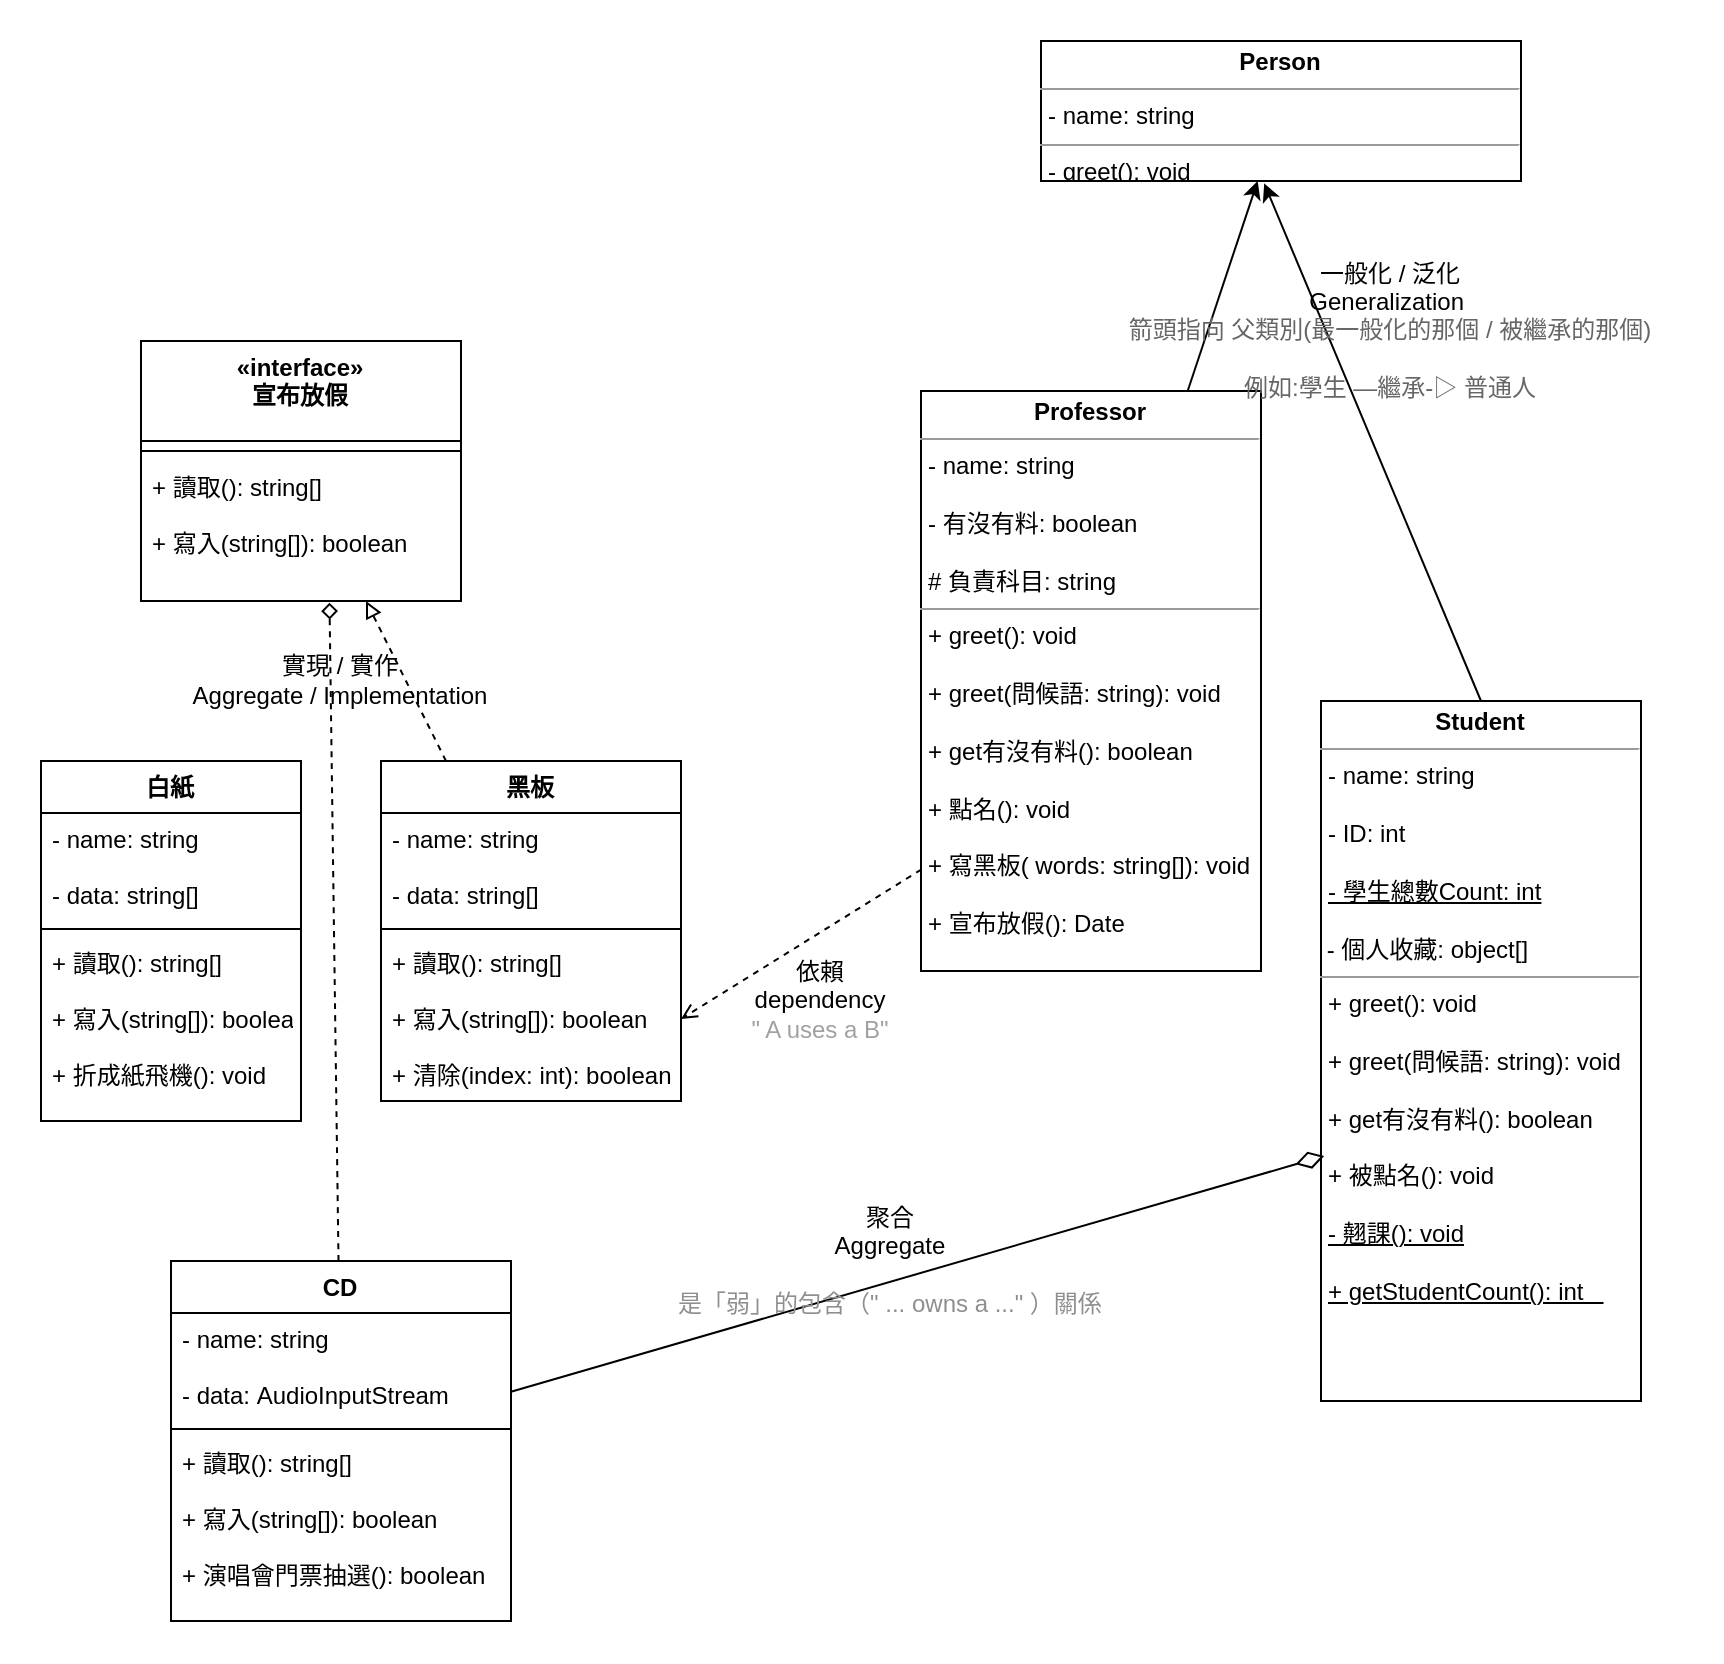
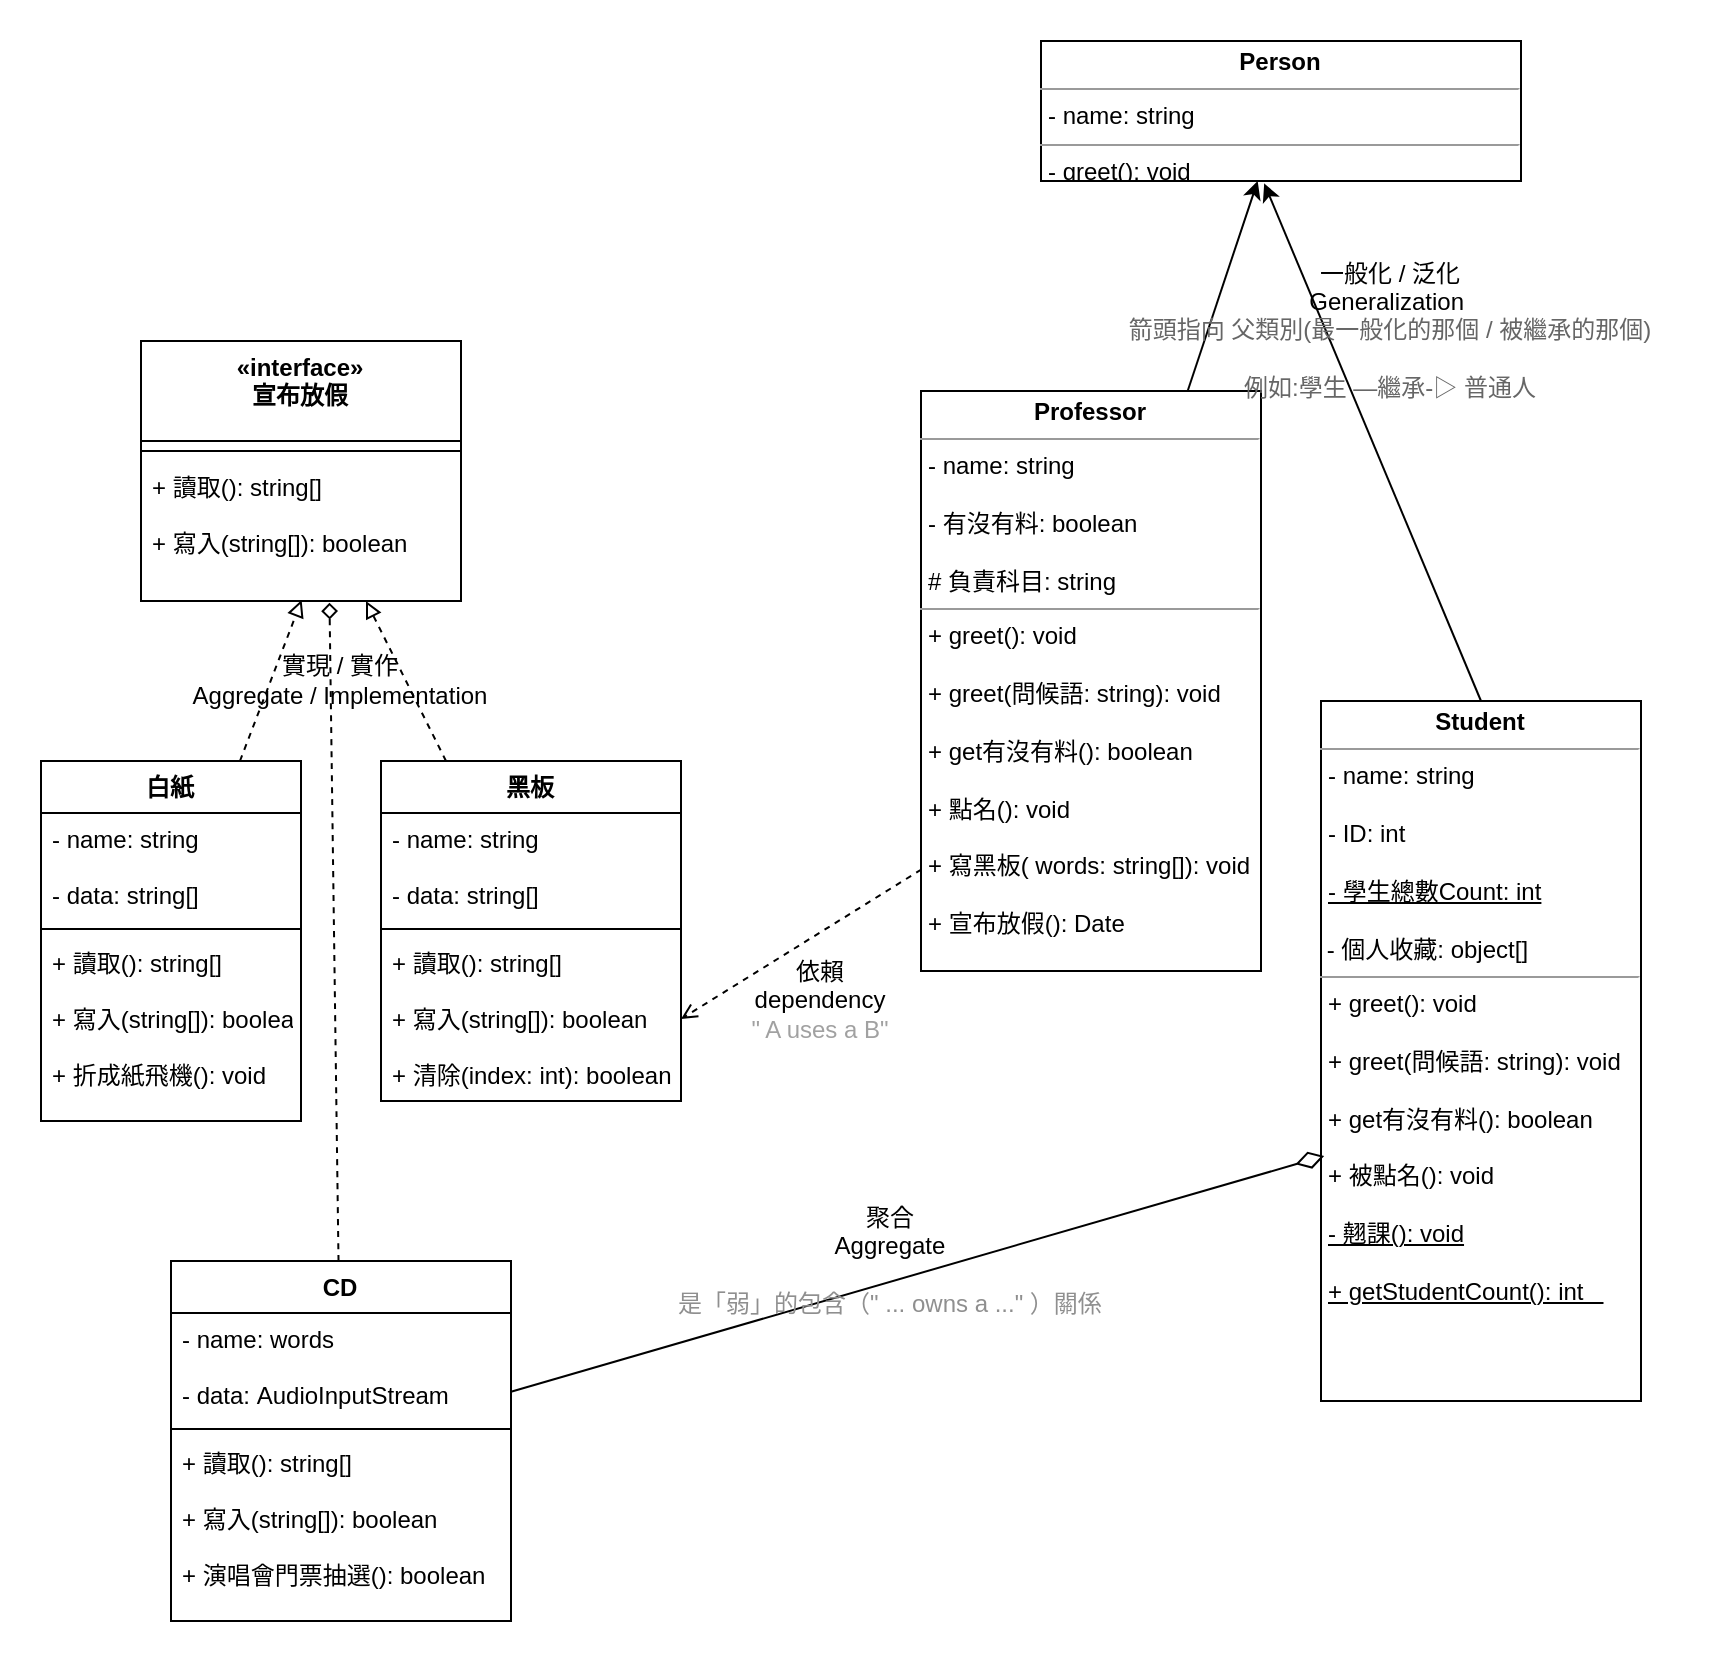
  <mxCell id="0" />
  <mxCell id="1" parent="0" />
  <mxCell id="2" value="&lt;p style=&quot;margin: 0px ; margin-top: 4px ; text-align: center&quot;&gt;&lt;b&gt;Person&lt;/b&gt;&lt;/p&gt;&lt;hr size=&quot;1&quot;&gt;&lt;p style=&quot;margin: 0px ; margin-left: 4px&quot;&gt;- name: string&lt;/p&gt;&lt;hr size=&quot;1&quot;&gt;&lt;p style=&quot;margin: 0px ; margin-left: 4px&quot;&gt;- greet(): void&lt;/p&gt;" style="verticalAlign=top;align=left;overflow=fill;fontSize=12;fontFamily=Helvetica;html=1;" parent="1" vertex="1"><mxGeometry x="520" y="20" width="240" height="70" as="geometry" /></mxCell>
  <mxCell id="3" style="edgeStyle=none;html=1;" parent="1" source="4" target="2" edge="1"><mxGeometry relative="1" as="geometry" /></mxCell>
  <mxCell id="4" value="&lt;p style=&quot;margin: 0px ; margin-top: 4px ; text-align: center&quot;&gt;&lt;b&gt;Professor&lt;/b&gt;&lt;/p&gt;&lt;hr size=&quot;1&quot;&gt;&lt;p style=&quot;margin: 0px ; margin-left: 4px&quot;&gt;- name: string&lt;/p&gt;&lt;p style=&quot;margin: 0px ; margin-left: 4px&quot;&gt;&lt;br&gt;&lt;/p&gt;&lt;p style=&quot;margin: 0px ; margin-left: 4px&quot;&gt;- 有沒有料: boolean&lt;/p&gt;&lt;p style=&quot;margin: 0px ; margin-left: 4px&quot;&gt;&lt;br&gt;&lt;/p&gt;&lt;p style=&quot;margin: 0px ; margin-left: 4px&quot;&gt;# 負責科目: string&lt;/p&gt;&lt;hr size=&quot;1&quot;&gt;&lt;p style=&quot;margin: 0px ; margin-left: 4px&quot;&gt;+ greet(): void&lt;/p&gt;&lt;p style=&quot;margin: 0px ; margin-left: 4px&quot;&gt;&lt;br&gt;&lt;/p&gt;&lt;p style=&quot;margin: 0px ; margin-left: 4px&quot;&gt;+ greet(問候語: string): void&lt;/p&gt;&lt;p style=&quot;margin: 0px ; margin-left: 4px&quot;&gt;&lt;br&gt;&lt;/p&gt;&lt;p style=&quot;margin: 0px ; margin-left: 4px&quot;&gt;+ get有沒有料(): boolean&lt;/p&gt;&lt;p style=&quot;margin: 0px ; margin-left: 4px&quot;&gt;&lt;br&gt;&lt;/p&gt;&lt;p style=&quot;margin: 0px ; margin-left: 4px&quot;&gt;+ 點名(): void&lt;/p&gt;&lt;p style=&quot;margin: 0px ; margin-left: 4px&quot;&gt;&lt;br&gt;&lt;/p&gt;&lt;p style=&quot;margin: 0px ; margin-left: 4px&quot;&gt;+ 寫黑板( words: string[]): void&lt;/p&gt;&lt;p style=&quot;margin: 0px ; margin-left: 4px&quot;&gt;&lt;br&gt;&lt;/p&gt;&lt;p style=&quot;margin: 0px ; margin-left: 4px&quot;&gt;+ 宣布放假():&amp;nbsp;&lt;span&gt;Date&amp;nbsp;&lt;/span&gt;&lt;/p&gt;" style="verticalAlign=top;align=left;overflow=fill;fontSize=12;fontFamily=Helvetica;html=1;" parent="1" vertex="1"><mxGeometry x="460" y="195" width="170" height="290" as="geometry" /></mxCell>
  <mxCell id="5" style="edgeStyle=none;html=1;entryX=0.465;entryY=1.017;entryDx=0;entryDy=0;entryPerimeter=0;exitX=0.5;exitY=0;exitDx=0;exitDy=0;" parent="1" source="6" target="2" edge="1"><mxGeometry relative="1" as="geometry" /></mxCell>
  <mxCell id="6" value="&lt;p style=&quot;margin: 0px ; margin-top: 4px ; text-align: center&quot;&gt;&lt;b&gt;Student&lt;/b&gt;&lt;/p&gt;&lt;hr size=&quot;1&quot;&gt;&lt;p style=&quot;margin: 0px ; margin-left: 4px&quot;&gt;- name: string&lt;/p&gt;&lt;p style=&quot;margin: 0px ; margin-left: 4px&quot;&gt;&lt;br&gt;&lt;/p&gt;&lt;p style=&quot;margin: 0px ; margin-left: 4px&quot;&gt;- ID: int&lt;/p&gt;&lt;p style=&quot;margin: 0px ; margin-left: 4px&quot;&gt;&lt;br&gt;&lt;/p&gt;&lt;p style=&quot;margin: 0px ; margin-left: 4px&quot;&gt;&lt;u&gt;- 學生總數Count: int&lt;/u&gt;&lt;/p&gt;&lt;br&gt;&amp;nbsp;- 個人收藏: object[]&lt;br&gt;&lt;hr size=&quot;1&quot;&gt;&lt;p style=&quot;margin: 0px ; margin-left: 4px&quot;&gt;+ greet(): void&lt;/p&gt;&lt;p style=&quot;margin: 0px ; margin-left: 4px&quot;&gt;&lt;br&gt;&lt;/p&gt;&lt;p style=&quot;margin: 0px ; margin-left: 4px&quot;&gt;+ greet(問候語: string): void&lt;/p&gt;&lt;p style=&quot;margin: 0px ; margin-left: 4px&quot;&gt;&lt;br&gt;&lt;/p&gt;&lt;p style=&quot;margin: 0px ; margin-left: 4px&quot;&gt;+ get有沒有料(): boolean&lt;/p&gt;&lt;p style=&quot;margin: 0px ; margin-left: 4px&quot;&gt;&lt;br&gt;&lt;/p&gt;&lt;p style=&quot;margin: 0px ; margin-left: 4px&quot;&gt;+ 被點名(): void&lt;/p&gt;&lt;p style=&quot;margin: 0px ; margin-left: 4px&quot;&gt;&lt;br&gt;&lt;/p&gt;&lt;p style=&quot;margin: 0px ; margin-left: 4px&quot;&gt;&lt;u&gt;- 翹課(): void&lt;/u&gt;&lt;/p&gt;&lt;p style=&quot;margin: 0px ; margin-left: 4px&quot;&gt;&lt;u&gt;&lt;br&gt;&lt;/u&gt;&lt;/p&gt;&lt;p style=&quot;margin: 0px ; margin-left: 4px&quot;&gt;&lt;u&gt;+ getStudentCount(): int&amp;nbsp;&amp;nbsp;&amp;nbsp; &lt;br&gt;&lt;/u&gt;&lt;/p&gt;&lt;p style=&quot;margin: 0px ; margin-left: 4px&quot;&gt;&lt;u&gt;&lt;br&gt;&lt;/u&gt;&lt;/p&gt;&lt;p style=&quot;margin: 0px ; margin-left: 4px&quot;&gt;&lt;u&gt;&lt;br&gt;&lt;/u&gt;&lt;/p&gt;&lt;p style=&quot;margin: 0px ; margin-left: 4px&quot;&gt;&lt;u&gt;&lt;br&gt;&lt;/u&gt;&lt;/p&gt;&lt;p style=&quot;margin: 0px ; margin-left: 4px&quot;&gt;&lt;u&gt;&lt;br&gt;&lt;/u&gt;&lt;/p&gt;" style="verticalAlign=top;align=left;overflow=fill;fontSize=12;fontFamily=Helvetica;html=1;" parent="1" vertex="1"><mxGeometry x="660" y="350" width="160" height="350" as="geometry" /></mxCell>
  <mxCell id="7" value="«interface»&#10;宣布放假" style="swimlane;fontStyle=1;align=center;verticalAlign=top;childLayout=stackLayout;horizontal=1;startSize=50;horizontalStack=0;resizeParent=1;resizeParentMax=0;resizeLast=0;collapsible=1;marginBottom=0;" parent="1" vertex="1"><mxGeometry x="70" y="170" width="160" height="130" as="geometry" /></mxCell>
  <mxCell id="8" value="" style="line;strokeWidth=1;fillColor=none;align=left;verticalAlign=middle;spacingTop=-1;spacingLeft=3;spacingRight=3;rotatable=0;labelPosition=right;points=[];portConstraint=eastwest;" parent="7" vertex="1"><mxGeometry y="50" width="160" height="10" as="geometry" /></mxCell>
  <mxCell id="9" value="+ 讀取(): string[]&#10;&#10;+ 寫入(string[]): boolean&#10;&#10;&#10;" style="text;strokeColor=none;fillColor=none;align=left;verticalAlign=top;spacingLeft=4;spacingRight=4;overflow=hidden;rotatable=0;points=[[0,0.5],[1,0.5]];portConstraint=eastwest;" parent="7" vertex="1"><mxGeometry y="60" width="160" height="70" as="geometry" /></mxCell>
  <mxCell id="10" style="edgeStyle=none;html=1;dashed=1;endArrow=block;endFill=0;" parent="1" source="11" target="7" edge="1"><mxGeometry relative="1" as="geometry" /></mxCell>
  <mxCell id="11" value="黑板" style="swimlane;fontStyle=1;align=center;verticalAlign=top;childLayout=stackLayout;horizontal=1;startSize=26;horizontalStack=0;resizeParent=1;resizeParentMax=0;resizeLast=0;collapsible=1;marginBottom=0;" parent="1" vertex="1"><mxGeometry x="190" y="380" width="150" height="170" as="geometry" /></mxCell>
  <mxCell id="12" value="- name: string&#10;&#10;- data: string[]" style="text;strokeColor=none;fillColor=none;align=left;verticalAlign=top;spacingLeft=4;spacingRight=4;overflow=hidden;rotatable=0;points=[[0,0.5],[1,0.5]];portConstraint=eastwest;" parent="11" vertex="1"><mxGeometry y="26" width="150" height="54" as="geometry" /></mxCell>
  <mxCell id="13" value="" style="line;strokeWidth=1;fillColor=none;align=left;verticalAlign=middle;spacingTop=-1;spacingLeft=3;spacingRight=3;rotatable=0;labelPosition=right;points=[];portConstraint=eastwest;" parent="11" vertex="1"><mxGeometry y="80" width="150" height="8" as="geometry" /></mxCell>
  <mxCell id="14" value="+ 讀取(): string[]&#10;&#10;+ 寫入(string[]): boolean&#10;&#10;+ 清除(index: int): boolean" style="text;strokeColor=none;fillColor=none;align=left;verticalAlign=top;spacingLeft=4;spacingRight=4;overflow=hidden;rotatable=0;points=[[0,0.5],[1,0.5]];portConstraint=eastwest;" parent="11" vertex="1"><mxGeometry y="88" width="150" height="82" as="geometry" /></mxCell>
+ <mxCell id="15" style="edgeStyle=none;html=1;entryX=0.502;entryY=0.993;entryDx=0;entryDy=0;entryPerimeter=0;dashed=1;startArrow=none;startFill=0;endArrow=block;endFill=0;" parent="1" source="16" target="9" edge="1"><mxGeometry relative="1" as="geometry" /></mxCell>
  <mxCell id="16" value="白紙" style="swimlane;fontStyle=1;align=center;verticalAlign=top;childLayout=stackLayout;horizontal=1;startSize=26;horizontalStack=0;resizeParent=1;resizeParentMax=0;resizeLast=0;collapsible=1;marginBottom=0;" parent="1" vertex="1"><mxGeometry x="20" y="380" width="130" height="180" as="geometry" /></mxCell>
  <mxCell id="17" value="- name: string&#10;&#10;- data: string[]" style="text;strokeColor=none;fillColor=none;align=left;verticalAlign=top;spacingLeft=4;spacingRight=4;overflow=hidden;rotatable=0;points=[[0,0.5],[1,0.5]];portConstraint=eastwest;" parent="16" vertex="1"><mxGeometry y="26" width="130" height="54" as="geometry" /></mxCell>
  <mxCell id="18" value="" style="line;strokeWidth=1;fillColor=none;align=left;verticalAlign=middle;spacingTop=-1;spacingLeft=3;spacingRight=3;rotatable=0;labelPosition=right;points=[];portConstraint=eastwest;" parent="16" vertex="1"><mxGeometry y="80" width="130" height="8" as="geometry" /></mxCell>
  <mxCell id="19" value="+ 讀取(): string[]&#10;&#10;+ 寫入(string[]): boolean&#10;&#10;+ 折成紙飛機(): void" style="text;strokeColor=none;fillColor=none;align=left;verticalAlign=top;spacingLeft=4;spacingRight=4;overflow=hidden;rotatable=0;points=[[0,0.5],[1,0.5]];portConstraint=eastwest;" parent="16" vertex="1"><mxGeometry y="88" width="130" height="92" as="geometry" /></mxCell>
  <mxCell id="20" value="" style="endArrow=open;html=1;dashed=1;exitX=0.001;exitY=0.825;exitDx=0;exitDy=0;exitPerimeter=0;entryX=1;entryY=0.5;entryDx=0;entryDy=0;endFill=0;" parent="1" source="4" target="14" edge="1"><mxGeometry width="50" height="50" relative="1" as="geometry"><mxPoint x="450" y="260" as="sourcePoint" /><mxPoint x="350" y="350" as="targetPoint" /><Array as="points" /></mxGeometry></mxCell>
  <mxCell id="21" value="依賴&lt;br&gt;dependency&lt;br&gt;&lt;font color=&quot;#a1a1a1&quot;&gt;&quot; A uses a B&quot;&lt;/font&gt;" style="text;html=1;strokeColor=none;fillColor=none;align=center;verticalAlign=middle;whiteSpace=wrap;rounded=0;" parent="1" vertex="1"><mxGeometry x="340" y="495" width="140" height="10" as="geometry" /></mxCell>
  <mxCell id="22" value="實現 / 實作&lt;br&gt;Aggregate / Implementation" style="text;html=1;strokeColor=none;fillColor=none;align=center;verticalAlign=middle;whiteSpace=wrap;rounded=0;" parent="1" vertex="1"><mxGeometry x="70" y="330" width="200" height="20" as="geometry" /></mxCell>
  <mxCell id="23" style="edgeStyle=none;curved=1;html=1;entryX=0.589;entryY=1.012;entryDx=0;entryDy=0;entryPerimeter=0;dashed=1;startArrow=none;startFill=0;endArrow=diamond;endFill=0;" parent="1" source="25" target="9" edge="1"><mxGeometry relative="1" as="geometry" /></mxCell>
  <mxCell id="24" style="edgeStyle=none;curved=1;html=1;startArrow=none;startFill=0;endArrow=diamondThin;endFill=0;endSize=12;startSize=9;entryX=0.01;entryY=0.65;entryDx=0;entryDy=0;entryPerimeter=0;" parent="1" source="25" target="6" edge="1"><mxGeometry relative="1" as="geometry"><mxPoint x="660" y="500" as="targetPoint" /></mxGeometry></mxCell>
  <mxCell id="25" value="CD" style="swimlane;fontStyle=1;align=center;verticalAlign=top;childLayout=stackLayout;horizontal=1;startSize=26;horizontalStack=0;resizeParent=1;resizeParentMax=0;resizeLast=0;collapsible=1;marginBottom=0;" parent="1" vertex="1"><mxGeometry x="85" y="630" width="170" height="180" as="geometry" /></mxCell>
- <mxCell id="26" value="- name: string&#10;&#10;- data: AudioInputStream&#10;" style="text;strokeColor=none;fillColor=none;align=left;verticalAlign=top;spacingLeft=4;spacingRight=4;overflow=hidden;rotatable=0;points=[[0,0.5],[1,0.5]];portConstraint=eastwest;" parent="25" vertex="1"><mxGeometry y="26" width="170" height="54" as="geometry" /></mxCell>
+ <mxCell id="26" value="- name: words&#10;&#10;- data: AudioInputStream&#10;" style="text;strokeColor=none;fillColor=none;align=left;verticalAlign=top;spacingLeft=4;spacingRight=4;overflow=hidden;rotatable=0;points=[[0,0.5],[1,0.5]];portConstraint=eastwest;" parent="25" vertex="1"><mxGeometry y="26" width="170" height="54" as="geometry" /></mxCell>
  <mxCell id="27" value="" style="line;strokeWidth=1;fillColor=none;align=left;verticalAlign=middle;spacingTop=-1;spacingLeft=3;spacingRight=3;rotatable=0;labelPosition=right;points=[];portConstraint=eastwest;" parent="25" vertex="1"><mxGeometry y="80" width="170" height="8" as="geometry" /></mxCell>
  <mxCell id="28" value="+ 讀取(): string[]&#10;&#10;+ 寫入(string[]): boolean&#10;&#10;+ 演唱會門票抽選(): boolean" style="text;strokeColor=none;fillColor=none;align=left;verticalAlign=top;spacingLeft=4;spacingRight=4;overflow=hidden;rotatable=0;points=[[0,0.5],[1,0.5]];portConstraint=eastwest;" parent="25" vertex="1"><mxGeometry y="88" width="170" height="92" as="geometry" /></mxCell>
  <mxCell id="29" value="聚合&lt;br&gt;Aggregate&lt;br&gt;&lt;br&gt;&lt;font color=&quot;#8f8f8f&quot;&gt;是「弱」的包含（&quot; ... owns a ...&quot; ）關係&lt;/font&gt;" style="text;html=1;strokeColor=none;fillColor=none;align=center;verticalAlign=middle;whiteSpace=wrap;rounded=0;" parent="1" vertex="1"><mxGeometry x="330" y="590" width="230" height="80" as="geometry" /></mxCell>
  <mxCell id="30" value="一般化 / 泛化&lt;br&gt;Generalization&amp;nbsp;&lt;br&gt;&lt;font color=&quot;#666666&quot;&gt;箭頭指向 父類別(最一般化的那個 / 被繼承的那個)&lt;br&gt;&lt;br&gt;例如:學生 —繼承-▷&amp;nbsp;普通人&lt;/font&gt;" style="text;html=1;strokeColor=none;fillColor=none;align=center;verticalAlign=middle;whiteSpace=wrap;rounded=0;" parent="1" vertex="1"><mxGeometry x="550" y="140" width="290" height="50" as="geometry" /></mxCell>
